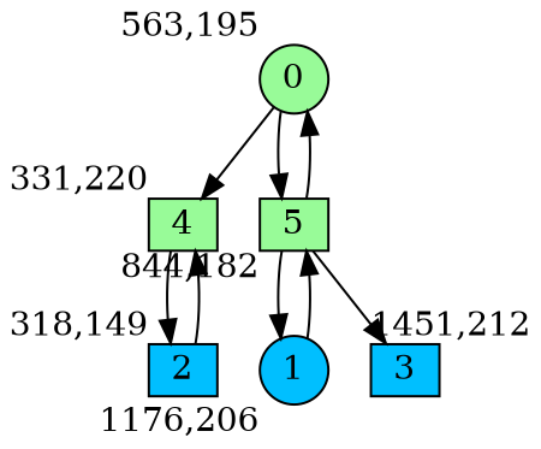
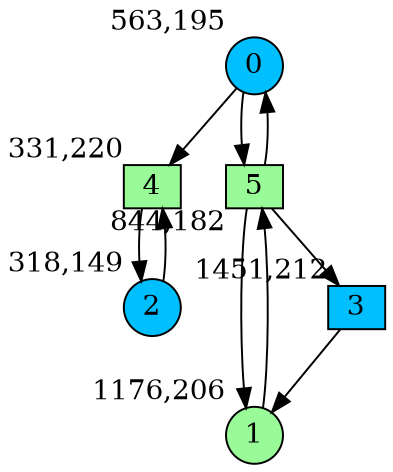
  digraph {
    bgcolor=white
    node [fillcolor=palegreen fixedsize=true shape=box style=filled]
-   0 [height=0.3 shape=circle width=0.4 xlabel="563,195"]
+   0 [fillcolor=deepskyblue height=0.3 shape=circle width=0.4 xlabel="563,195"]
    4 [height=0.3 width=0.4 xlabel="331,220"]
    5 [height=0.3 width=0.4 xlabel="844,182"]
-   2 [fillcolor=deepskyblue height=0.3 width=0.4 xlabel="318,149"]
-   1 [fillcolor=deepskyblue height=0.3 shape=circle width=0.4 xlabel="1176,206"]
+   2 [fillcolor=deepskyblue height=0.3 shape=circle width=0.4 xlabel="318,149"]
+   1 [height=0.3 shape=circle width=0.4 xlabel="1176,206"]
    3 [fillcolor=deepskyblue height=0.3 width=0.4 xlabel="1451,212"]
    0 -> 4
    0 -> 5
    4 -> 2
    5 -> 0
    5 -> 1
    5 -> 3
    2 -> 4
    1 -> 5
+   3 -> 1
  }
